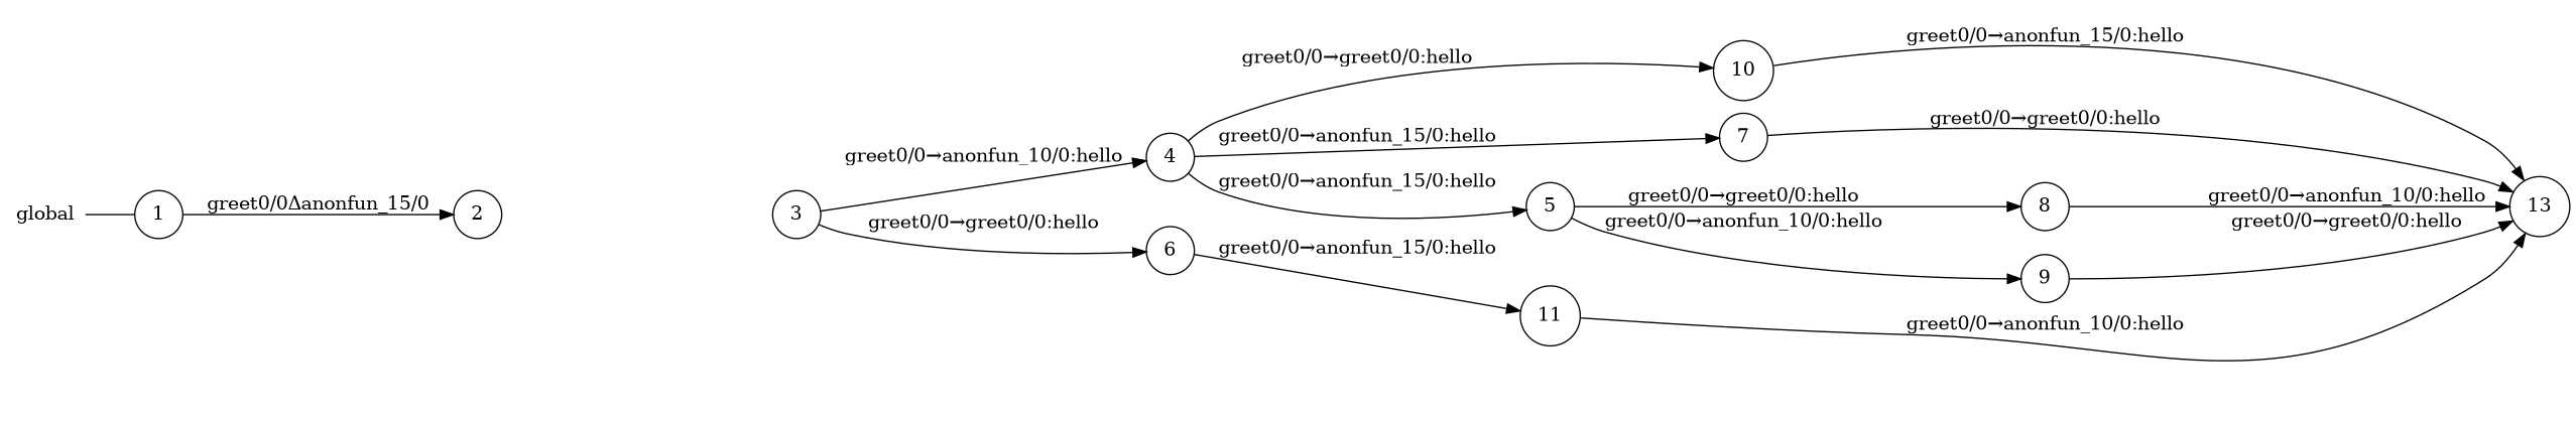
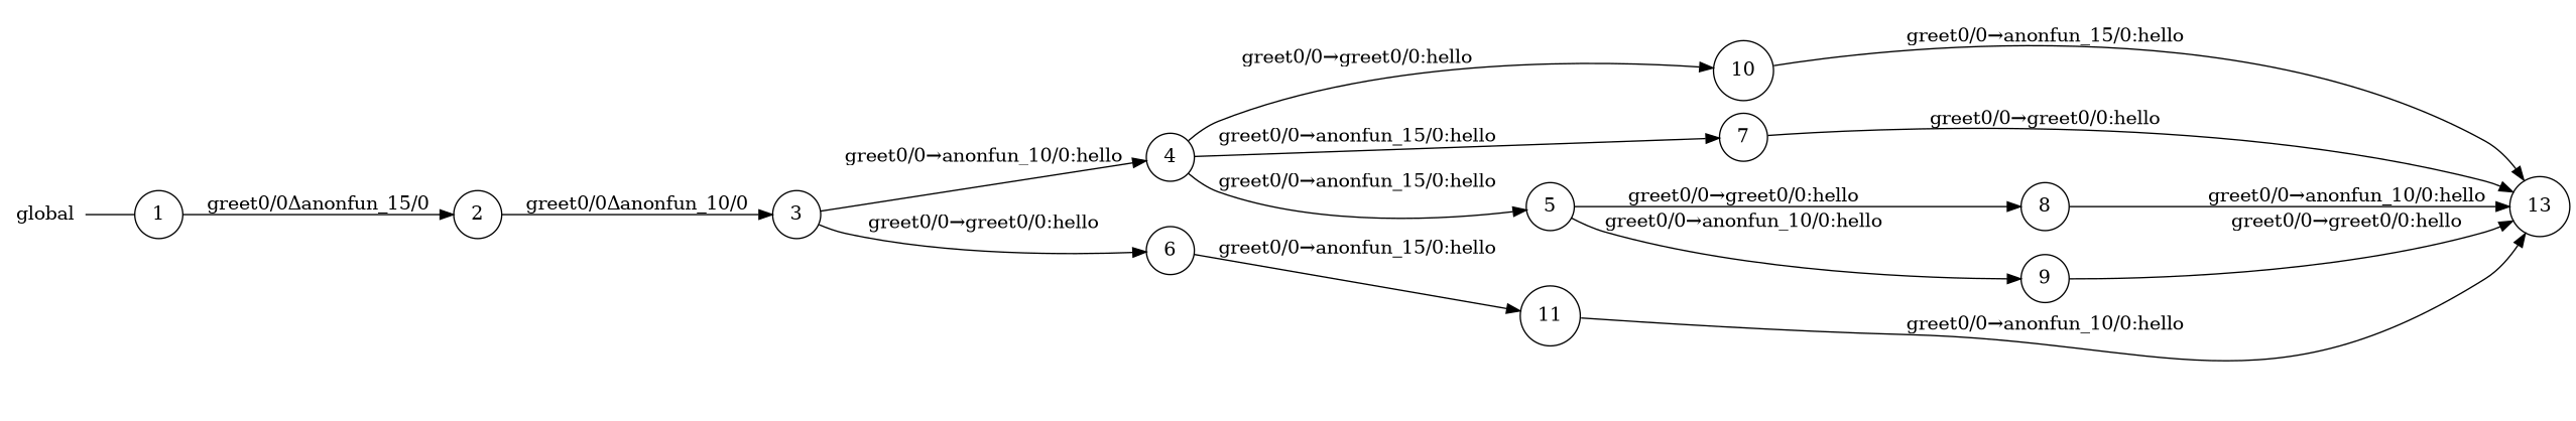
  digraph {
    rankdir=LR
    node [shape=circle]
    n1 [label=global shape=plaintext]
    n2 [label=1]
    n3 [label=2]
    n4 [label=4]
    n5 [label=10]
    n6 [label=7]
    n7 [label=5]
    n8 [label=13]
    n9 [label=8]
    n10 [label=9]
    n11 [label=6]
    n12 [label=11]
    n13 [label=3]
    n1 -> n2 [arrowhead=none]
    n2 -> n3 [label="greet0/0Δanonfun_15/0"]
+   n3 -> n13 [label="greet0/0Δanonfun_10/0"]
    n4 -> n5 [label="greet0/0→greet0/0:hello"]
    n4 -> n6 [label="greet0/0→anonfun_15/0:hello"]
    n4 -> n7 [label="greet0/0→anonfun_15/0:hello"]
    n5 -> n8 [label="greet0/0→anonfun_15/0:hello"]
    n6 -> n8 [label="greet0/0→greet0/0:hello"]
    n7 -> n9 [label="greet0/0→greet0/0:hello"]
    n7 -> n10 [label="greet0/0→anonfun_10/0:hello"]
    n9 -> n8 [label="greet0/0→anonfun_10/0:hello"]
    n10 -> n8 [label="greet0/0→greet0/0:hello"]
    n11 -> n12 [label="greet0/0→anonfun_15/0:hello"]
    n12 -> n8 [label="greet0/0→anonfun_10/0:hello"]
    n13 -> n4 [label="greet0/0→anonfun_10/0:hello"]
    n13 -> n11 [label="greet0/0→greet0/0:hello"]
  }
